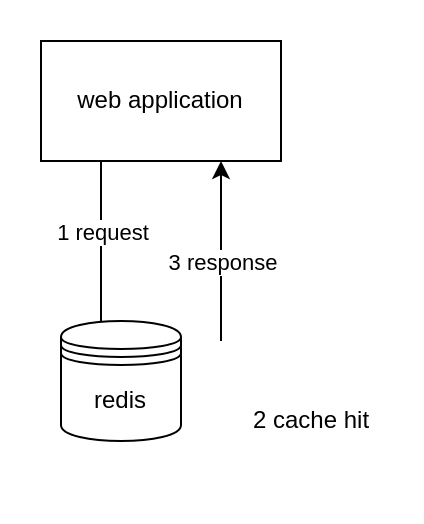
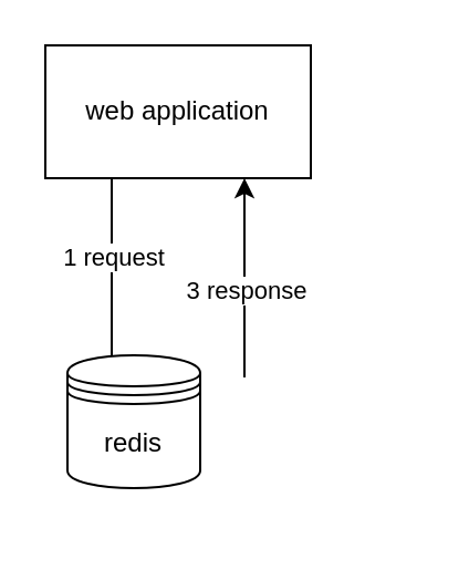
  <mxCell id="0" />
  <mxCell id="1" parent="0" />
  <mxCell id="2" value="" style="group" vertex="1" connectable="0" parent="1"><mxGeometry x="20" y="20" width="170" height="220" as="geometry" /></mxCell>
  <mxCell id="3" style="edgeStyle=orthogonalEdgeStyle;rounded=0;orthogonalLoop=1;jettySize=auto;html=1;exitX=0.25;exitY=1;exitDx=0;exitDy=0;" edge="1" parent="2" source="6"><mxGeometry relative="1" as="geometry"><mxPoint x="30" y="150" as="targetPoint" /></mxGeometry></mxCell>
  <mxCell id="4" value="1 request" style="edgeLabel;html=1;align=center;verticalAlign=middle;resizable=0;points=[];" vertex="1" connectable="0" parent="3"><mxGeometry x="-0.236" relative="1" as="geometry"><mxPoint as="offset" /></mxGeometry></mxCell>
  <mxCell id="5" style="edgeStyle=orthogonalEdgeStyle;rounded=0;orthogonalLoop=1;jettySize=auto;html=1;exitX=0.75;exitY=1;exitDx=0;exitDy=0;entryX=0.75;entryY=1;entryDx=0;entryDy=0;" edge="1" parent="2" target="6"><mxGeometry relative="1" as="geometry"><mxPoint x="90" y="150" as="sourcePoint" /><Array as="points"><mxPoint x="90" y="90" /><mxPoint x="90" y="90" /></Array></mxGeometry></mxCell>
  <mxCell id="6" value="web application" style="rounded=0;whiteSpace=wrap;html=1;" vertex="1" parent="2"><mxGeometry width="120" height="60" as="geometry" /></mxCell>
  <mxCell id="7" value="redis" style="shape=datastore;whiteSpace=wrap;html=1;" vertex="1" parent="2"><mxGeometry x="10" y="140" width="60" height="60" as="geometry" /></mxCell>
  <mxCell id="8" value="3 response" style="edgeLabel;html=1;align=center;verticalAlign=middle;resizable=0;points=[];" vertex="1" connectable="0" parent="2"><mxGeometry x="90" y="110" as="geometry" /></mxCell>
- <mxCell id="9" value="2 cache hit" style="text;html=1;align=center;verticalAlign=middle;resizable=0;points=[];autosize=1;" vertex="1" parent="2"><mxGeometry x="100" y="180" width="70" height="20" as="geometry" /></mxCell>
